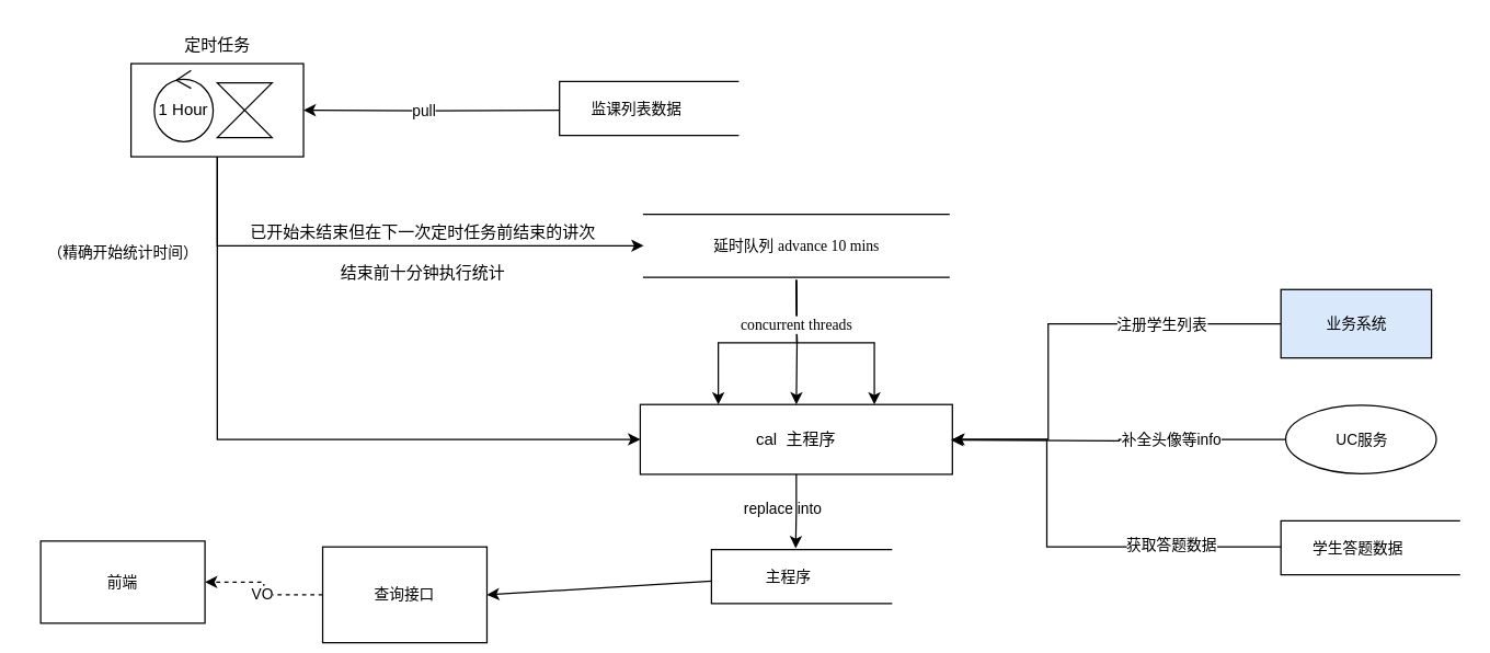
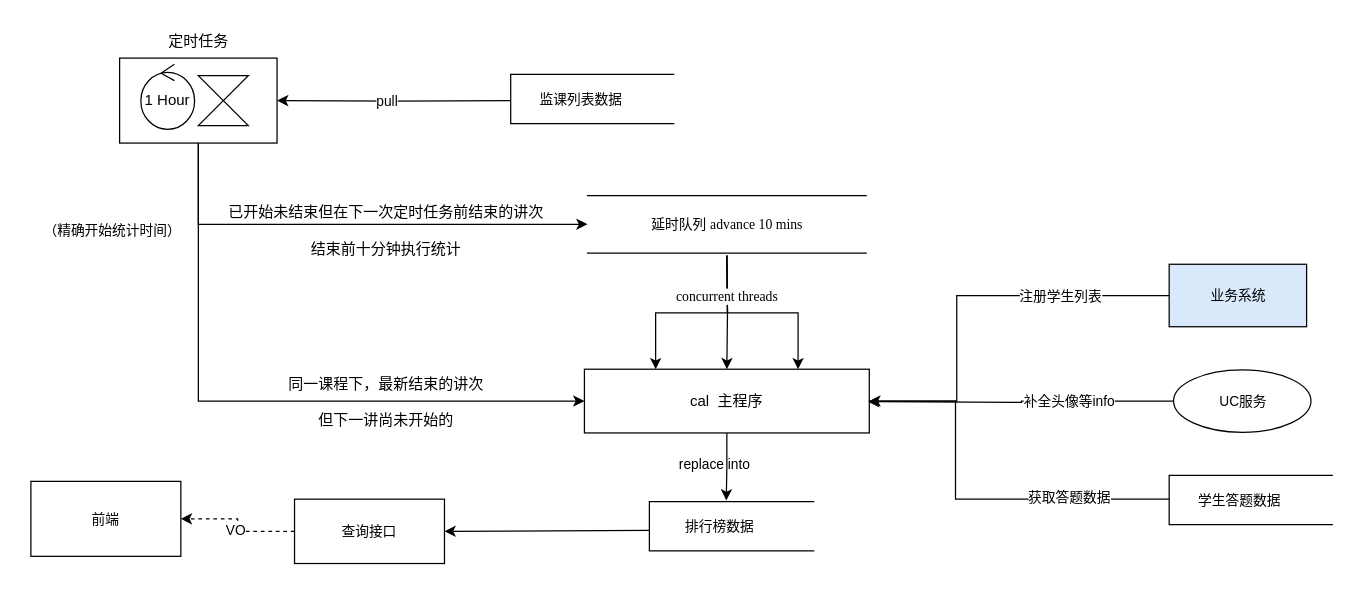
  <mxCell id="0" />
  <mxCell id="1" parent="0" />
  <mxCell id="2" style="edgeStyle=orthogonalEdgeStyle;rounded=0;orthogonalLoop=1;jettySize=auto;html=1;exitX=0.5;exitY=1;exitDx=0;exitDy=0;entryX=0.5;entryY=1;entryDx=0;entryDy=0;" edge="1" parent="1" source="4" target="37"><mxGeometry relative="1" as="geometry"><mxPoint x="464" y="183.5" as="targetPoint" /></mxGeometry></mxCell>
  <mxCell id="3" style="edgeStyle=orthogonalEdgeStyle;rounded=0;orthogonalLoop=1;jettySize=auto;html=1;exitX=0.5;exitY=1;exitDx=0;exitDy=0;entryX=0;entryY=0.5;entryDx=0;entryDy=0;" edge="1" parent="1" source="4" target="16"><mxGeometry relative="1" as="geometry" /></mxCell>
  <mxCell id="4" value="" style="rounded=0;whiteSpace=wrap;html=1;" vertex="1" parent="1"><mxGeometry x="95" y="46" width="126" height="68" as="geometry" /></mxCell>
  <mxCell id="5" value="" style="shape=collate;whiteSpace=wrap;html=1;" vertex="1" parent="1"><mxGeometry x="158" y="60" width="40" height="40" as="geometry" /></mxCell>
  <mxCell id="6" value="定时任务" style="text;html=1;align=center;verticalAlign=middle;resizable=0;points=[];autosize=1;strokeColor=none;fillColor=none;" vertex="1" parent="1"><mxGeometry x="125" y="20" width="66" height="26" as="geometry" /></mxCell>
  <mxCell id="7" style="edgeStyle=orthogonalEdgeStyle;rounded=0;orthogonalLoop=1;jettySize=auto;html=1;exitX=0;exitY=0.5;exitDx=0;exitDy=0;exitPerimeter=0;entryX=1;entryY=0.5;entryDx=0;entryDy=0;" edge="1" parent="1" target="4"><mxGeometry relative="1" as="geometry"><mxPoint x="293" y="113" as="targetPoint" /><mxPoint x="411" y="80" as="sourcePoint" /></mxGeometry></mxCell>
  <mxCell id="8" value="pull" style="edgeLabel;html=1;align=center;verticalAlign=middle;resizable=0;points=[];" vertex="1" connectable="0" parent="7"><mxGeometry x="0.086" relative="1" as="geometry"><mxPoint as="offset" /></mxGeometry></mxCell>
  <mxCell id="9" style="edgeStyle=orthogonalEdgeStyle;rounded=0;orthogonalLoop=1;jettySize=auto;html=1;exitX=0.5;exitY=1;exitDx=0;exitDy=0;entryX=0.5;entryY=0;entryDx=0;entryDy=0;" edge="1" parent="1" target="16"><mxGeometry relative="1" as="geometry"><mxPoint x="581" y="204" as="sourcePoint" /></mxGeometry></mxCell>
  <mxCell id="10" style="edgeStyle=orthogonalEdgeStyle;rounded=0;orthogonalLoop=1;jettySize=auto;html=1;exitX=0.5;exitY=1;exitDx=0;exitDy=0;entryX=0.25;entryY=0;entryDx=0;entryDy=0;fontSize=11;" edge="1" parent="1" target="16"><mxGeometry relative="1" as="geometry"><mxPoint x="581" y="204" as="sourcePoint" /></mxGeometry></mxCell>
  <mxCell id="11" style="edgeStyle=orthogonalEdgeStyle;rounded=0;orthogonalLoop=1;jettySize=auto;html=1;exitX=0.5;exitY=1;exitDx=0;exitDy=0;entryX=0.75;entryY=0;entryDx=0;entryDy=0;fontSize=11;" edge="1" parent="1" target="16"><mxGeometry relative="1" as="geometry"><mxPoint x="581" y="204" as="sourcePoint" /></mxGeometry></mxCell>
  <mxCell id="12" value="&lt;span style=&quot;font-family: &amp;quot;PingFang SC&amp;quot;; text-align: start;&quot;&gt;&lt;font style=&quot;font-size: 11px;&quot;&gt;concurrent threads&lt;/font&gt;&lt;/span&gt;" style="edgeLabel;html=1;align=center;verticalAlign=middle;resizable=0;points=[];fontSize=11;" vertex="1" connectable="0" parent="11"><mxGeometry x="-0.405" y="-1" relative="1" as="geometry"><mxPoint y="-12" as="offset" /></mxGeometry></mxCell>
  <mxCell id="13" value="1 Hour" style="ellipse;shape=umlControl;whiteSpace=wrap;html=1;" vertex="1" parent="1"><mxGeometry x="112" y="51" width="43" height="52" as="geometry" /></mxCell>
  <mxCell id="14" value="已开始未结束但在下一次定时任务前结束的讲次&lt;br&gt;&lt;br&gt;结束前十分钟执行统计" style="text;html=1;align=center;verticalAlign=middle;resizable=0;points=[];autosize=1;strokeColor=none;fillColor=none;" vertex="1" parent="1"><mxGeometry x="173" y="156" width="270" height="55" as="geometry" /></mxCell>
  <mxCell id="15" style="edgeStyle=orthogonalEdgeStyle;rounded=0;orthogonalLoop=1;jettySize=auto;html=1;exitX=0.5;exitY=1;exitDx=0;exitDy=0;entryX=0.466;entryY=-0.025;entryDx=0;entryDy=0;entryPerimeter=0;fontSize=11;" edge="1" parent="1" source="16" target="31"><mxGeometry relative="1" as="geometry" /></mxCell>
  <mxCell id="16" value="cal&amp;nbsp; 主程序" style="rounded=0;whiteSpace=wrap;html=1;" vertex="1" parent="1"><mxGeometry x="467" y="295" width="228" height="51" as="geometry" /></mxCell>
+ <mxCell id="17" value="同一课程下，最新结束的讲次&lt;br&gt;&lt;br&gt;但下一讲尚未开始的" style="text;html=1;align=center;verticalAlign=middle;resizable=0;points=[];autosize=1;strokeColor=none;fillColor=none;" vertex="1" parent="1"><mxGeometry x="221" y="293" width="174" height="55" as="geometry" /></mxCell>
  <mxCell id="18" value="（精确开始统计时间）" style="text;html=1;align=center;verticalAlign=middle;resizable=0;points=[];autosize=1;strokeColor=none;fillColor=none;fontSize=11;" vertex="1" parent="1"><mxGeometry x="20" y="170.5" width="138" height="26" as="geometry" /></mxCell>
  <mxCell id="19" style="edgeStyle=orthogonalEdgeStyle;rounded=0;orthogonalLoop=1;jettySize=auto;html=1;exitX=0;exitY=0.5;exitDx=0;exitDy=0;entryX=1;entryY=0.5;entryDx=0;entryDy=0;fontSize=11;endArrow=none;" edge="1" parent="1" source="21" target="16"><mxGeometry relative="1" as="geometry"><Array as="points"><mxPoint x="765" y="236" /><mxPoint x="765" y="321" /></Array></mxGeometry></mxCell>
  <mxCell id="20" value="注册学生列表" style="edgeLabel;html=1;align=center;verticalAlign=middle;resizable=0;points=[];fontSize=11;" vertex="1" connectable="0" parent="19"><mxGeometry x="-0.631" y="2" relative="1" as="geometry"><mxPoint x="-28" y="-2" as="offset" /></mxGeometry></mxCell>
  <mxCell id="21" value="业务系统" style="html=1;fontSize=11;fillColor=#dae8fc;" vertex="1" parent="1"><mxGeometry x="935" y="211" width="110" height="50" as="geometry" /></mxCell>
  <mxCell id="22" style="edgeStyle=orthogonalEdgeStyle;rounded=0;orthogonalLoop=1;jettySize=auto;html=1;exitX=0;exitY=0.5;exitDx=0;exitDy=0;fontSize=11;" edge="1" parent="1" source="24"><mxGeometry relative="1" as="geometry"><mxPoint x="694" y="321" as="targetPoint" /></mxGeometry></mxCell>
  <mxCell id="23" value="补全头像等info" style="edgeLabel;html=1;align=center;verticalAlign=middle;resizable=0;points=[];fontSize=11;" vertex="1" connectable="0" parent="22"><mxGeometry x="-0.459" y="4" relative="1" as="geometry"><mxPoint x="-18" y="-4" as="offset" /></mxGeometry></mxCell>
  <mxCell id="24" value="UC服务" style="ellipse;html=1;fontSize=11;" vertex="1" parent="1"><mxGeometry x="938.5" y="295.5" width="110" height="50" as="geometry" /></mxCell>
  <mxCell id="25" style="edgeStyle=orthogonalEdgeStyle;rounded=0;orthogonalLoop=1;jettySize=auto;html=1;exitX=0;exitY=0.5;exitDx=0;exitDy=0;exitPerimeter=0;entryX=1;entryY=0.5;entryDx=0;entryDy=0;fontSize=11;" edge="1" parent="1" target="16"><mxGeometry relative="1" as="geometry"><mxPoint x="947" y="399" as="sourcePoint" /><Array as="points"><mxPoint x="764" y="399" /><mxPoint x="764" y="321" /></Array></mxGeometry></mxCell>
  <mxCell id="26" value="获取答题数据" style="edgeLabel;html=1;align=center;verticalAlign=middle;resizable=0;points=[];fontSize=11;" vertex="1" connectable="0" parent="25"><mxGeometry x="-0.564" y="-2" relative="1" as="geometry"><mxPoint x="-21" as="offset" /></mxGeometry></mxCell>
  <mxCell id="27" value="" style="group" vertex="1" connectable="0" parent="1"><mxGeometry x="408" y="59" width="131" height="41" as="geometry" /></mxCell>
  <mxCell id="28" value="" style="shape=mxgraph.pid.apparatus_elements.support_ring;html=1;pointerEvents=1;align=center;verticalLabelPosition=bottom;verticalAlign=top;dashed=0;fontSize=11;" vertex="1" parent="27"><mxGeometry width="131" height="39.423" as="geometry" /></mxCell>
  <mxCell id="29" value="监课列表数据" style="text;html=1;align=center;verticalAlign=middle;resizable=0;points=[];autosize=1;strokeColor=none;fillColor=none;fontSize=11;" vertex="1" parent="27"><mxGeometry x="11" y="6.71" width="90" height="26" as="geometry" /></mxCell>
  <mxCell id="30" value="" style="group" vertex="1" connectable="0" parent="1"><mxGeometry x="519" y="401" width="132" height="41" as="geometry" /></mxCell>
  <mxCell id="31" value="" style="shape=mxgraph.pid.apparatus_elements.support_ring;html=1;pointerEvents=1;align=center;verticalLabelPosition=bottom;verticalAlign=top;dashed=0;fontSize=11;" vertex="1" parent="30"><mxGeometry width="132" height="39.423" as="geometry" /></mxCell>
- <mxCell id="32" value="主程序" style="text;html=1;align=center;verticalAlign=middle;resizable=0;points=[];autosize=1;strokeColor=none;fillColor=none;fontSize=11;" vertex="1" parent="30"><mxGeometry x="17.13" y="6.71" width="78" height="26" as="geometry" /></mxCell>
+ <mxCell id="32" value="排行榜数据" style="text;html=1;align=center;verticalAlign=middle;resizable=0;points=[];autosize=1;strokeColor=none;fillColor=none;fontSize=11;" vertex="1" parent="30"><mxGeometry x="17.13" y="6.71" width="78" height="26" as="geometry" /></mxCell>
  <mxCell id="33" value="" style="group" vertex="1" connectable="0" parent="1"><mxGeometry x="935" y="380" width="131" height="41" as="geometry" /></mxCell>
  <mxCell id="34" value="" style="shape=mxgraph.pid.apparatus_elements.support_ring;html=1;pointerEvents=1;align=center;verticalLabelPosition=bottom;verticalAlign=top;dashed=0;fontSize=11;" vertex="1" parent="33"><mxGeometry width="131" height="39.423" as="geometry" /></mxCell>
  <mxCell id="35" value="学生答题数据" style="text;html=1;align=center;verticalAlign=middle;resizable=0;points=[];autosize=1;strokeColor=none;fillColor=none;fontSize=11;" vertex="1" parent="33"><mxGeometry x="11" y="6.71" width="90" height="26" as="geometry" /></mxCell>
  <mxCell id="36" value="replace into" style="text;html=1;align=center;verticalAlign=middle;resizable=0;points=[];autosize=1;strokeColor=none;fillColor=none;fontSize=11;" vertex="1" parent="1"><mxGeometry x="531" y="358" width="80" height="26" as="geometry" /></mxCell>
  <mxCell id="37" value="延时队列&amp;nbsp;&lt;span style=&quot;font-family: &amp;quot;PingFang SC&amp;quot;; text-align: start; background-color: rgb(255, 255, 255);&quot;&gt;advance 10 mins&lt;/span&gt;" style="shape=partialRectangle;whiteSpace=wrap;html=1;top=0;bottom=0;fillColor=none;fontSize=11;direction=south;" vertex="1" parent="1"><mxGeometry x="469.5" y="156" width="223" height="46" as="geometry" /></mxCell>
  <mxCell id="38" style="edgeStyle=orthogonalEdgeStyle;rounded=0;orthogonalLoop=1;jettySize=auto;html=1;exitX=0;exitY=0.5;exitDx=0;exitDy=0;entryX=1;entryY=0.5;entryDx=0;entryDy=0;fontSize=11;dashed=1;" edge="1" parent="1" source="40" target="42"><mxGeometry relative="1" as="geometry" /></mxCell>
  <mxCell id="39" value="VO" style="edgeLabel;html=1;align=center;verticalAlign=middle;resizable=0;points=[];fontSize=11;" vertex="1" connectable="0" parent="38"><mxGeometry x="-0.07" y="2" relative="1" as="geometry"><mxPoint as="offset" /></mxGeometry></mxCell>
- <mxCell id="40" value="查询接口" style="rounded=0;whiteSpace=wrap;html=1;fontSize=11;" vertex="1" parent="1"><mxGeometry x="235" y="399" width="120" height="70" as="geometry" /></mxCell>
+ <mxCell id="40" value="查询接口" style="rounded=0;whiteSpace=wrap;html=1;fontSize=11;" vertex="1" parent="1"><mxGeometry x="235" y="399" width="120" height="51.5" as="geometry" /></mxCell>
  <mxCell id="41" value="" style="endArrow=classic;html=1;rounded=0;fontSize=11;exitX=0;exitY=0.583;exitDx=0;exitDy=0;exitPerimeter=0;entryX=1;entryY=0.5;entryDx=0;entryDy=0;" edge="1" parent="1" source="31" target="40"><mxGeometry width="50" height="50" relative="1" as="geometry"><mxPoint x="431" y="428" as="sourcePoint" /><mxPoint x="481" y="378" as="targetPoint" /></mxGeometry></mxCell>
- <mxCell id="42" value="前端" style="rounded=0;whiteSpace=wrap;html=1;fontSize=11;" vertex="1" parent="1"><mxGeometry x="29" y="394.75" width="120" height="60" as="geometry" /></mxCell>
+ <mxCell id="42" value="前端" style="rounded=0;whiteSpace=wrap;html=1;fontSize=11;" vertex="1" parent="1"><mxGeometry x="24" y="384.75" width="120" height="60" as="geometry" /></mxCell>
